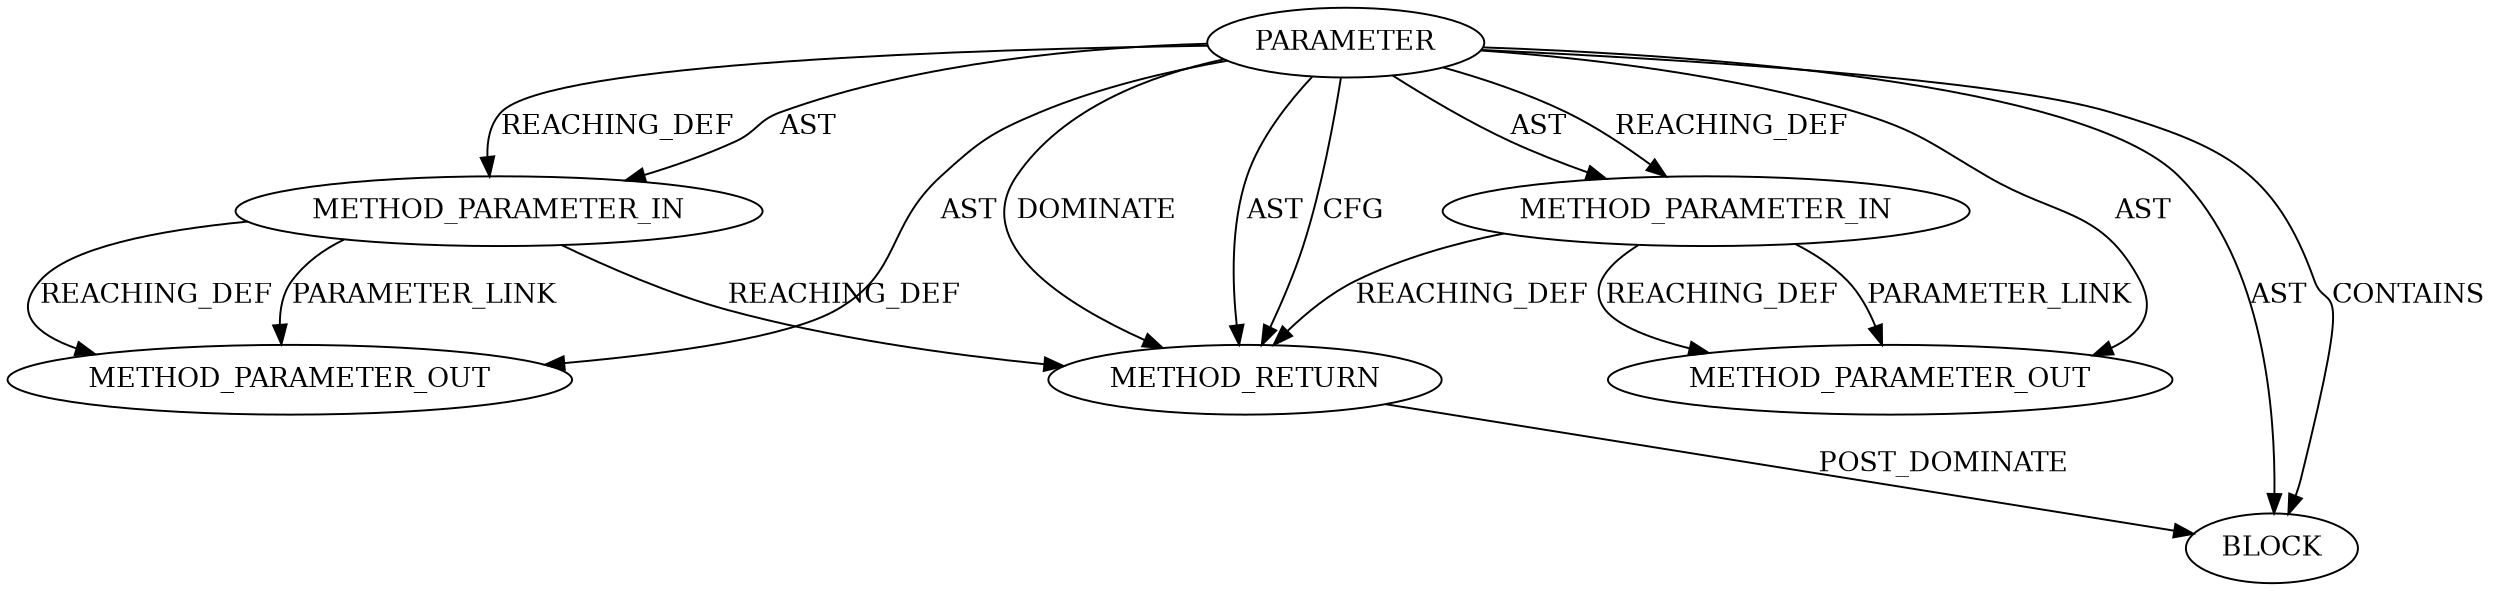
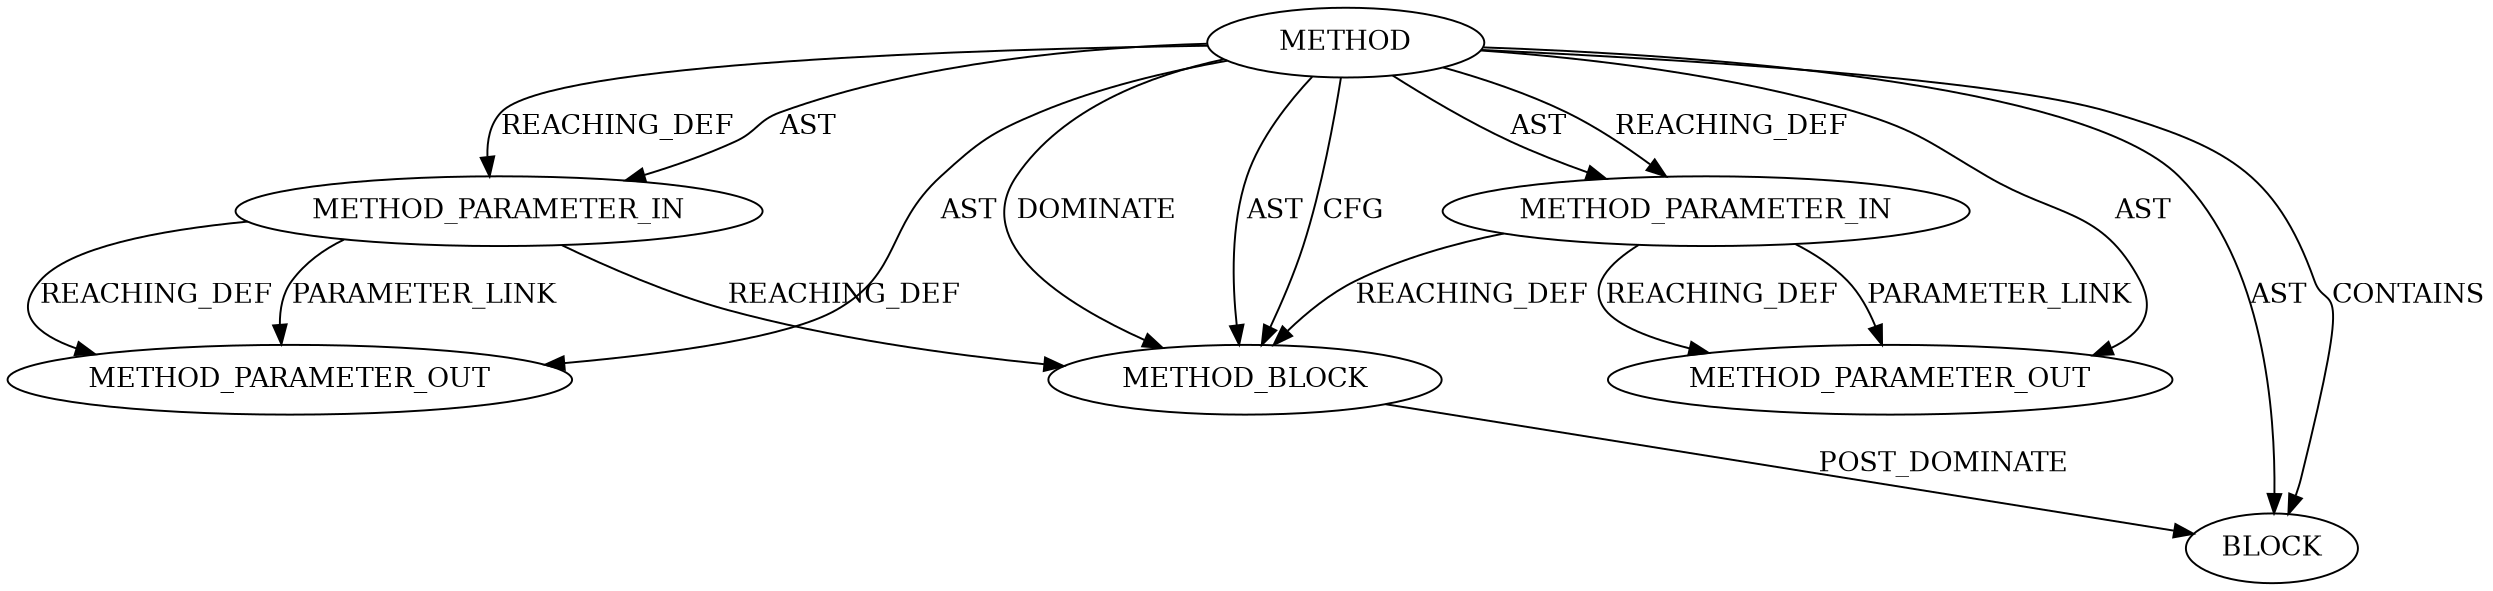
  digraph {
    node [CODE="<empty>" ORDER=1 TYPE_FULL_NAME=ANY EVALUATION_STRATEGY=BY_VALUE IS_VARIADIC=false]
    n1 [ARGUMENT_INDEX=1 label=BLOCK EVALUATION_STRATEGY="" IS_VARIADIC=""]
    n2 [CODE=p2 INDEX=2 NAME=p2 ORDER=2 label=METHOD_PARAMETER_IN]
    n3 [CODE=p2 INDEX=2 NAME=p2 ORDER=2 label=METHOD_PARAMETER_OUT]
-   n4 [CODE=RET ORDER=2 label=METHOD_RETURN IS_VARIADIC=""]
-   n5 [AST_PARENT_FULL_NAME="<global>" AST_PARENT_TYPE=NAMESPACE_BLOCK FILENAME="<empty>" FULL_NAME="<operator>.fieldAccess" IS_EXTERNAL=true NAME="<operator>.fieldAccess" ORDER=0 label=PARAMETER TYPE_FULL_NAME="" EVALUATION_STRATEGY="" IS_VARIADIC=""]
+   n4 [CODE=RET ORDER=2 label=METHOD_BLOCK IS_VARIADIC=""]
+   n5 [AST_PARENT_FULL_NAME="<global>" AST_PARENT_TYPE=NAMESPACE_BLOCK FILENAME="<empty>" FULL_NAME="<operator>.fieldAccess" IS_EXTERNAL=true NAME="<operator>.fieldAccess" ORDER=0 label=METHOD TYPE_FULL_NAME="" EVALUATION_STRATEGY="" IS_VARIADIC=""]
    n6 [CODE=p1 INDEX=1 NAME=p1 label=METHOD_PARAMETER_OUT]
    n7 [CODE=p1 INDEX=1 NAME=p1 label=METHOD_PARAMETER_IN]
    n2 -> n3 [label=PARAMETER_LINK]
    n2 -> n3 [VARIABLE=p2 label=REACHING_DEF]
    n2 -> n4 [VARIABLE=p2 label=REACHING_DEF]
    n4 -> n1 [label=POST_DOMINATE]
    n5 -> n1 [label=AST]
    n5 -> n1 [label=CONTAINS]
    n5 -> n2 [label=REACHING_DEF]
    n5 -> n2 [label=AST]
    n5 -> n3 [label=AST]
    n5 -> n4 [label=DOMINATE]
    n5 -> n4 [label=AST]
    n5 -> n4 [label=CFG]
    n5 -> n6 [label=AST]
    n5 -> n7 [label=AST]
    n5 -> n7 [label=REACHING_DEF]
    n7 -> n4 [VARIABLE=p1 label=REACHING_DEF]
    n7 -> n6 [label=PARAMETER_LINK]
    n7 -> n6 [VARIABLE=p1 label=REACHING_DEF]
  }
